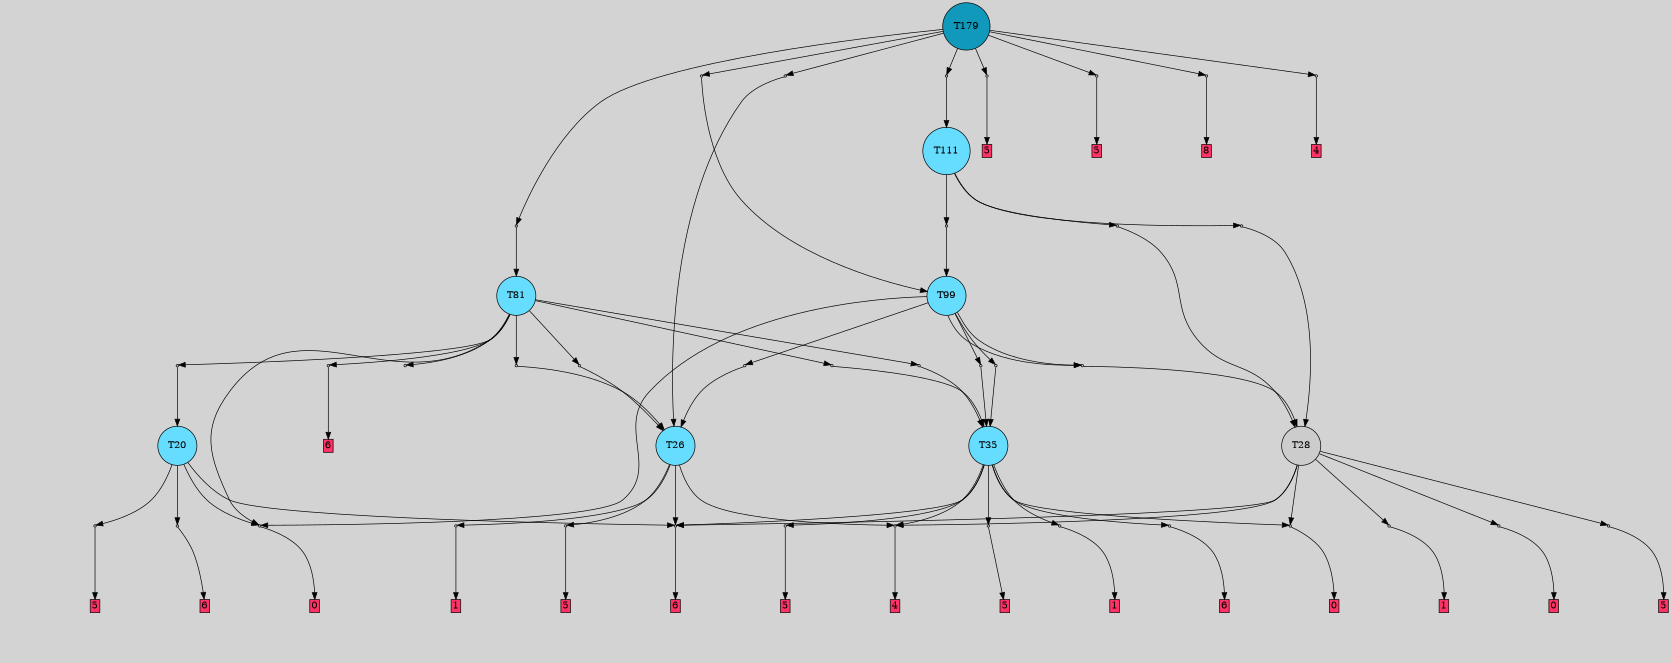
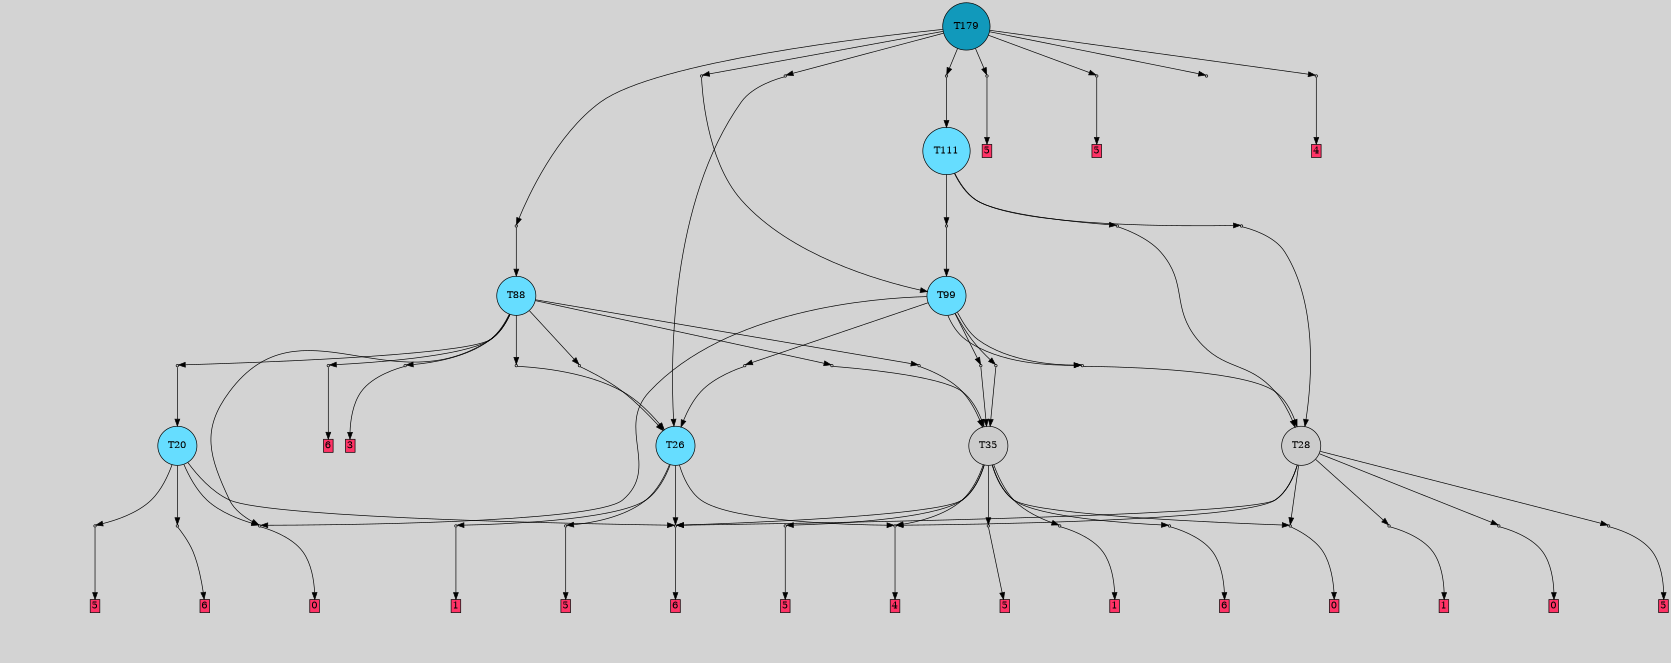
  digraph {
    bgcolor=lightgray
    node [fillcolor="#cccccc" shape=box style=filled]
    T179 [fillcolor="#1199bb" shape=circle]
    P4891 [shape=point]
    P4892 [shape=point]
    P4893 [shape=point]
    P4894 [shape=point]
    P4895 [shape=point]
    P4896 [shape=point]
    P4897 [shape=point]
    P4898 [shape=point]
    T20 [fillcolor="#66ddff" shape=circle]
    P4862 [shape=point]
    P4863 [shape=point]
    P4864 [shape=point]
    P4865 [shape=point]
    n15 [label="7|0&2|1#0|4&#92;n1|3&4|4#0|2&#92;n" style=invis fillcolor=""]
    n16 [fillcolor="#ff3366" height=0 label=5 margin=0.03 width=0]
    n17 [label="1|0&0|5#2|2&#92;n7|5&2|0#0|6&#92;n7|2&2|3#3|2&#92;n3|4&1|1#0|7&#92;n0|5&3|0#2|5&#92;n" style=invis fillcolor=""]
    n18 [fillcolor="#ff3366" height=0 label=6 margin=0.03 width=0]
    n19 [label="8|6&2|6#3|3&#92;n1|0&0|5#2|2&#92;n7|5&2|0#0|6&#92;n0|5&3|0#2|5&#92;n3|4&1|1#0|7&#92;n" style=invis fillcolor=""]
    n20 [fillcolor="#ff3366" height=0 label=6 margin=0.03 width=0]
    n21 [label="5|6&3|3#4|6&#92;n6|2&0|6#3|1&#92;n0|0&3|7#1|1&#92;n" style=invis fillcolor=""]
    n22 [fillcolor="#ff3366" height=0 label=0 margin=0.03 width=0]
    T26 [fillcolor="#66ddff" shape=circle]
    P4866 [shape=point]
    P4867 [shape=point]
    P4868 [shape=point]
    n27 [label="3|3&2|7#1|4&#92;n5|3&1|3#4|1&#92;n1|6&4|4#4|6&#92;n2|5&3|0#2|4&#92;n5|3&3|0#4|7&#92;n" style=invis fillcolor=""]
    n28 [fillcolor="#ff3366" height=0 label=4 margin=0.03 width=0]
    n29 [label="3|0&2|7#4|4&#92;n2|6&1|3#0|4&#92;n5|6&0|6#2|3&#92;n8|5&1|6#0|2&#92;n" style=invis fillcolor=""]
    n30 [fillcolor="#ff3366" height=0 label=5 margin=0.03 width=0]
    n31 [label="5|4&2|3#4|0&#92;n6|4&3|7#3|3&#92;n7|3&3|6#2|3&#92;n7|3&1|0#3|0&#92;n1|5&2|3#4|5&#92;n5|3&3|1#4|7&#92;n1|6&0|0#4|5&#92;n" style=invis fillcolor=""]
    n32 [fillcolor="#ff3366" height=0 label=1 margin=0.03 width=0]
    T28 [shape=circle]
    P4869 [shape=point]
    P4870 [shape=point]
    P4871 [shape=point]
    P4872 [shape=point]
    n38 [label="0|5&4|2#1|6&#92;n1|3&2|4#1|2&#92;n4|7&4|7#1|0&#92;n0|4&3|7#2|7&#92;n7|0&2|2#1|5&#92;n6|5&4|2#1|1&#92;n8|0&3|3#0|1&#92;n3|4&4|3#2|1&#92;n7|3&0|7#4|3&#92;n3|5&3|1#3|5&#92;n" style=invis fillcolor=""]
    n39 [fillcolor="#ff3366" height=0 label=0 margin=0.03 width=0]
    n40 [label="1|0&2|7#2|5&#92;n0|3&4|4#1|0&#92;n1|3&0|0#4|5&#92;n3|5&3|5#2|0&#92;n" style=invis fillcolor=""]
    n41 [fillcolor="#ff3366" height=0 label=1 margin=0.03 width=0]
    n42 [label="8|0&3|3#0|1&#92;n1|3&2|4#1|2&#92;n4|7&4|7#1|0&#92;n0|4&3|7#2|7&#92;n7|0&2|2#1|5&#92;n1|5&4|2#1|1&#92;n0|5&4|2#1|6&#92;n3|4&4|3#2|1&#92;n7|3&0|7#4|3&#92;n3|5&3|1#3|5&#92;n" style=invis fillcolor=""]
    n43 [fillcolor="#ff3366" height=0 label=0 margin=0.03 width=0]
    n44 [label="4|0&2|7#2|7&#92;n5|4&1|0#3|2&#92;n4|6&4|7#3|7&#92;n1|5&2|5#2|3&#92;n7|3&0|5#1|0&#92;n" style=invis fillcolor=""]
    n45 [fillcolor="#ff3366" height=0 label=5 margin=0.03 width=0]
-   T35 [fillcolor="#66ddff" shape=circle]
+   T35 [shape=circle]
    P4873 [shape=point]
    P4874 [shape=point]
    P4875 [shape=point]
    P4876 [shape=point]
    n51 [label="0|3&4|4#0|2&#92;n7|0&2|1#0|4&#92;n" style=invis fillcolor=""]
    n52 [fillcolor="#ff3366" height=0 label=5 margin=0.03 width=0]
    n53 [label="1|0&2|7#2|5&#92;n3|5&3|5#2|0&#92;n1|1&0|0#4|5&#92;n" style=invis fillcolor=""]
    n54 [fillcolor="#ff3366" height=0 label=1 margin=0.03 width=0]
    n55 [label="7|5&2|0#0|6&#92;n1|0&0|5#2|2&#92;n3|4&1|1#0|7&#92;n0|5&4|0#2|5&#92;n" style=invis fillcolor=""]
    n56 [fillcolor="#ff3366" height=0 label=6 margin=0.03 width=0]
    n57 [label="7|0&2|1#1|4&#92;n0|3&4|4#0|2&#92;n" style=invis fillcolor=""]
    n58 [fillcolor="#ff3366" height=0 label=5 margin=0.03 width=0]
    n59 [fillcolor="#66ddff" label=T99 shape=circle]
    P4877 [shape=point]
    P4878 [shape=point]
    P4879 [shape=point]
    P4880 [shape=point]
    n64 [label="7|2&2|7#2|3&#92;n6|0&3|2#0|3&#92;n" style=invis fillcolor=""]
    n65 [label="1|5&3|1#4|6&#92;n4|2&0|5#2|5&#92;n2|0&1|0#4|2&#92;n1|5&2|6#3|7&#92;n2|4&4|0#3|6&#92;n3|5&2|3#0|1&#92;n3|7&3|5#0|0&#92;n0|3&3|6#2|3&#92;n5|3&0|3#4|4&#92;n5|3&3|1#4|3&#92;n" style=invis fillcolor=""]
    n66 [label="2|2&4|4#1|6&#92;n3|5&1|1#0|7&#92;n7|5&2|0#0|6&#92;n0|6&2|0#2|5&#92;n1|0&0|5#2|7&#92;n8|6&2|6#3|3&#92;n" style=invis fillcolor=""]
    n67 [label="6|0&4|4#0|0&#92;n7|3&2|2#2|1&#92;n" style=invis fillcolor=""]
-   T88 [fillcolor="#66ddff" shape=circle label=T81]
+   T88 [fillcolor="#66ddff" shape=circle]
    P4881 [shape=point]
    P4882 [shape=point]
    P4883 [shape=point]
    P4884 [shape=point]
    P4885 [shape=point]
    P4886 [shape=point]
    P4887 [shape=point]
    n76 [label="7|3&2|2#2|1&#92;n6|0&4|3#0|0&#92;n" style=invis fillcolor=""]
    n77 [label="8|1&3|1#1|3&#92;n2|5&3|4#4|6&#92;n1|7&4|6#2|5&#92;n5|3&0|3#0|4&#92;n1|3&3|6#3|1&#92;n5|6&1|7#3|2&#92;n7|2&3|6#1|3&#92;n0|0&4|4#4|3&#92;n5|3&3|1#4|1&#92;n3|5&2|6#0|1&#92;n" style=invis fillcolor=""]
    n78 [label="5|6&3|3#0|6&#92;n0|0&3|4#1|1&#92;n" style=invis fillcolor=""]
    n79 [label="1|5&3|1#4|6&#92;n5|3&3|1#4|3&#92;n2|6&4|3#4|6&#92;n2|0&1|0#4|2&#92;n1|5&2|6#3|7&#92;n2|4&4|0#3|6&#92;n3|5&2|3#0|1&#92;n7|3&3|6#2|3&#92;n5|3&0|3#4|4&#92;n3|2&0|5#2|5&#92;n" style=invis fillcolor=""]
    n80 [label="8|6&2|6#3|3&#92;n0|5&3|0#2|5&#92;n7|5&1|0#0|6&#92;n1|0&0|5#2|2&#92;n3|4&1|1#0|7&#92;n" style=invis fillcolor=""]
    n81 [fillcolor="#ff3366" height=0 label=6 margin=0.03 width=0]
    n82 [label="4|3&2|2#4|6&#92;n3|0&2|3#4|0&#92;n" style=invis fillcolor=""]
+   n83 [fillcolor="#ff3366" height=0 label=3 margin=0.03 width=0]
    n84 [label="7|3&2|2#2|1&#92;n6|0&4|4#0|7&#92;n" style=invis fillcolor=""]
    T111 [fillcolor="#66ddff" shape=circle]
    P4888 [shape=point]
    P4889 [shape=point]
    P4890 [shape=point]
    n89 [label="2|4&4|0#3|6&#92;n5|3&3|1#4|3&#92;n3|2&0|5#2|5&#92;n1|5&3|1#4|6&#92;n3|5&2|3#0|1&#92;n7|3&2|6#2|3&#92;n5|2&0|3#4|4&#92;n1|5&2|6#3|7&#92;n" style=invis fillcolor=""]
    n90 [label="8|6&2|0#3|3&#92;n3|2&2|7#4|1&#92;n7|5&2|0#0|6&#92;n3|5&1|1#0|7&#92;n0|6&3|0#2|5&#92;n6|2&4|4#1|6&#92;n0|5&1|0#4|6&#92;n1|0&0|5#2|7&#92;n" style=invis fillcolor=""]
    n91 [label="8|6&2|6#3|3&#92;n3|5&1|1#0|7&#92;n7|5&2|0#0|6&#92;n0|6&3|0#2|5&#92;n1|0&0|5#2|7&#92;n2|2&4|4#1|6&#92;n" style=invis fillcolor=""]
    n92 [label="1|5&3|1#4|6&#92;n5|3&2|2#2|1&#92;n3|3&4|0#3|3&#92;n3|7&4|5#0|7&#92;n3|6&0|7#3|2&#92;n5|3&3|6#3|1&#92;n4|5&4|5#2|4&#92;n" style=invis fillcolor=""]
    n93 [label="0|4&4|7#2|6&#92;n0|1&2|5#0|1&#92;n2|0&2|1#0|1&#92;n5|4&3|3#1|6&#92;n" style=invis fillcolor=""]
    n94 [fillcolor="#ff3366" height=0 label=5 margin=0.03 width=0]
    n95 [label="8|1&3|1#1|3&#92;n2|5&3|4#4|6&#92;n7|2&3|6#1|3&#92;n5|3&2|3#0|4&#92;n5|6&1|7#3|2&#92;n1|7&4|6#2|5&#92;n0|0&4|4#4|3&#92;n5|3&3|1#4|1&#92;n3|5&2|6#0|1&#92;n" style=invis fillcolor=""]
    n96 [label="8|7&3|2#1|1&#92;n2|2&1|1#3|7&#92;n4|5&3|1#0|7&#92;n8|2&4|4#3|1&#92;n4|0&4|3#3|6&#92;n" style=invis fillcolor=""]
    n97 [label="1|2&0|1#2|0&#92;n3|0&2|2#4|2&#92;n" style=invis fillcolor=""]
    n98 [fillcolor="#ff3366" height=0 label=5 margin=0.03 width=0]
    n99 [label="6|7&4|4#2|1&#92;n4|6&1|2#4|3&#92;n3|4&4|2#1|1&#92;n7|6&3|2#1|6&#92;n4|0&3|3#4|5&#92;n5|4&2|6#3|7&#92;n3|2&0|1#3|1&#92;n" style=invis fillcolor=""]
    n100 [label="6|5&2|1#4|3&#92;n6|4&3|5#0|7&#92;n0|0&3|5#4|5&#92;n5|1&4|3#4|2&#92;n4|2&0|6#4|5&#92;n3|5&4|3#1|2&#92;n" style=invis fillcolor=""]
-   n101 [fillcolor="#ff3366" height=0 label=8 margin=0.03 width=0]
    n102 [label="5|7&3|0#1|1&#92;n1|1&0|7#1|4&#92;n7|4&0|4#4|3&#92;n2|7&3|1#2|5&#92;n8|4&3|1#1|7&#92;n1|2&1|3#4|4&#92;n8|0&2|5#4|1&#92;n4|7&1|4#3|0&#92;n4|3&0|5#3|6&#92;n" style=invis fillcolor=""]
    n103 [fillcolor="#ff3366" height=0 label=4 margin=0.03 width=0]
    subgraph sub_1 {
      rank=same
      T179
    }
    T179 -> P4891
    T179 -> P4892
    T179 -> P4893
    T179 -> P4894
    T179 -> P4895
    T179 -> P4896
    T179 -> P4897
    T179 -> P4898
    P4891 -> n59
    P4891 -> n92 [style=invis]
    P4892 -> n93 [style=invis]
    P4892 -> n94
    P4893 -> T26
    P4893 -> n95 [style=invis]
    P4894 -> T111
    P4894 -> n96 [style=invis]
    P4895 -> n97 [style=invis]
    P4895 -> n98
    P4896 -> T88
    P4896 -> n99 [style=invis]
    P4897 -> n100 [style=invis]
-   P4897 -> n101
    P4898 -> n102 [style=invis]
    P4898 -> n103
    T20 -> P4862
    T20 -> P4863
    T20 -> P4864
    T20 -> P4865
    P4862 -> n15 [style=invis]
    P4862 -> n16
    P4863 -> n17 [style=invis]
    P4863 -> n18
    P4864 -> n19 [style=invis]
    P4864 -> n20
    P4865 -> n21 [style=invis]
    P4865 -> n22
    T26 -> P4864
    T26 -> P4866
    T26 -> P4867
    T26 -> P4868
    P4866 -> n27 [style=invis]
    P4866 -> n28
    P4867 -> n29 [style=invis]
    P4867 -> n30
    P4868 -> n31 [style=invis]
    P4868 -> n32
    T28 -> P4864
    T28 -> P4866
    T28 -> P4869
    T28 -> P4870
    T28 -> P4871
    T28 -> P4872
    P4869 -> n38 [style=invis]
    P4869 -> n39
    P4870 -> n40 [style=invis]
    P4870 -> n41
    P4871 -> n42 [style=invis]
    P4871 -> n43
    P4872 -> n44 [style=invis]
    P4872 -> n45
    T35 -> P4864
    T35 -> P4866
    T35 -> P4869
    T35 -> P4873
    T35 -> P4874
    T35 -> P4875
    T35 -> P4876
    P4873 -> n51 [style=invis]
    P4873 -> n52
    P4874 -> n53 [style=invis]
    P4874 -> n54
    P4875 -> n55 [style=invis]
    P4875 -> n56
    P4876 -> n57 [style=invis]
    P4876 -> n58
    n59 -> P4865
    n59 -> P4877
    n59 -> P4878
    n59 -> P4879
    n59 -> P4879
    n59 -> P4880
    P4877 -> T35
    P4877 -> n64 [style=invis]
    P4878 -> T26
    P4878 -> n65 [style=invis]
    P4879 -> T28
    P4879 -> n66 [style=invis]
    P4880 -> T35
    P4880 -> n67 [style=invis]
    T88 -> P4865
    T88 -> P4881
    T88 -> P4882
    T88 -> P4883
    T88 -> P4884
    T88 -> P4885
    T88 -> P4886
    T88 -> P4887
    P4881 -> T35
    P4881 -> n76 [style=invis]
    P4882 -> T26
    P4882 -> n77 [style=invis]
    P4883 -> T20
    P4883 -> n78 [style=invis]
    P4884 -> T26
    P4884 -> n79 [style=invis]
    P4885 -> n80 [style=invis]
    P4885 -> n81
    P4886 -> n82 [style=invis]
+   P4886 -> n83
    P4887 -> T35
    P4887 -> n84 [style=invis]
    T111 -> P4888
    T111 -> P4889
    T111 -> P4890
    P4888 -> n59
    P4888 -> n89 [style=invis]
    P4889 -> T28
    P4889 -> n90 [style=invis]
    P4890 -> T28
    P4890 -> n91 [style=invis]
  }
